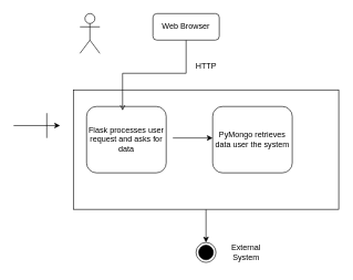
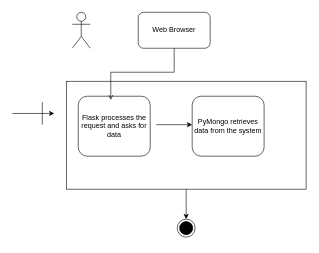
  <mxCell id="0" />
  <mxCell id="1" parent="0" />
  <mxCell id="2" value="" style="shape=umlActor;verticalLabelPosition=bottom;verticalAlign=top;html=1;outlineConnect=0;" vertex="1" parent="1"><mxGeometry x="120" y="20" width="30" height="60" as="geometry" /></mxCell>
- <mxCell id="3" value="Web Browser" style="rounded=1;whiteSpace=wrap;html=1;" vertex="1" parent="1"><mxGeometry x="230" y="20" width="100" height="40" as="geometry" /></mxCell>
- <mxCell id="4" value="HTTP" style="text;html=1;align=center;verticalAlign=middle;resizable=0;points=[];autosize=1;strokeColor=none;fillColor=none;" vertex="1" parent="1"><mxGeometry x="285" y="83.75" width="50" height="30" as="geometry" /></mxCell>
+ <mxCell id="3" value="Web Browser" style="rounded=1;whiteSpace=wrap;html=1;" vertex="1" parent="1"><mxGeometry x="230" y="20" width="120" height="60" as="geometry" /></mxCell>
  <mxCell id="5" value="" style="ellipse;html=1;shape=endState;fillColor=strokeColor;" vertex="1" parent="1"><mxGeometry x="295" y="365" width="30" height="30" as="geometry" /></mxCell>
- <mxCell id="6" value="&lt;div&gt;External&lt;/div&gt;&lt;div&gt;System&lt;br&gt;&lt;/div&gt;" style="text;html=1;align=center;verticalAlign=middle;resizable=0;points=[];autosize=1;strokeColor=none;fillColor=none;" vertex="1" parent="1"><mxGeometry x="335" y="360" width="70" height="40" as="geometry" /></mxCell>
  <mxCell id="7" value="" style="group" vertex="1" connectable="0" parent="1"><mxGeometry x="20" y="170" width="70" height="37.5" as="geometry" /></mxCell>
  <mxCell id="8" value="" style="endArrow=classic;html=1;rounded=0;" edge="1" parent="7"><mxGeometry width="50" height="50" relative="1" as="geometry"><mxPoint y="18.75" as="sourcePoint" /><mxPoint x="70" y="18.75" as="targetPoint" /></mxGeometry></mxCell>
  <mxCell id="9" value="" style="endArrow=none;html=1;rounded=0;" edge="1" parent="7"><mxGeometry width="50" height="50" relative="1" as="geometry"><mxPoint x="50" y="37.5" as="sourcePoint" /><mxPoint x="50" as="targetPoint" /></mxGeometry></mxCell>
  <mxCell id="10" style="edgeStyle=orthogonalEdgeStyle;rounded=0;orthogonalLoop=1;jettySize=auto;html=1;" edge="1" parent="1" source="11" target="5"><mxGeometry relative="1" as="geometry" /></mxCell>
  <mxCell id="11" value="" style="rounded=0;whiteSpace=wrap;html=1;" vertex="1" parent="1"><mxGeometry x="110" y="135" width="400" height="180" as="geometry" /></mxCell>
- <mxCell id="12" value="Flask processes user request and asks for data" style="rounded=1;whiteSpace=wrap;html=1;" vertex="1" parent="1"><mxGeometry x="130" y="160" width="120" height="100" as="geometry" /></mxCell>
+ <mxCell id="12" value="Flask processes the request and asks for data" style="rounded=1;whiteSpace=wrap;html=1;" vertex="1" parent="1"><mxGeometry x="130" y="160" width="120" height="100" as="geometry" /></mxCell>
  <mxCell id="13" style="edgeStyle=orthogonalEdgeStyle;rounded=0;orthogonalLoop=1;jettySize=auto;html=1;entryX=0.452;entryY=0.061;entryDx=0;entryDy=0;entryPerimeter=0;endArrow=open;" edge="1" parent="1" source="3" target="12"><mxGeometry relative="1" as="geometry" /></mxCell>
  <mxCell id="14" value="" style="endArrow=classic;html=1;rounded=0;" edge="1" parent="1"><mxGeometry width="50" height="50" relative="1" as="geometry"><mxPoint x="260" y="207.5" as="sourcePoint" /><mxPoint x="320" y="207.5" as="targetPoint" /></mxGeometry></mxCell>
- <mxCell id="15" value="PyMongo retrieves data user the system" style="rounded=1;whiteSpace=wrap;html=1;" vertex="1" parent="1"><mxGeometry x="320" y="160" width="120" height="100" as="geometry" /></mxCell>
+ <mxCell id="15" value="PyMongo retrieves data from the system" style="rounded=1;whiteSpace=wrap;html=1;" vertex="1" parent="1"><mxGeometry x="320" y="160" width="120" height="100" as="geometry" /></mxCell>
